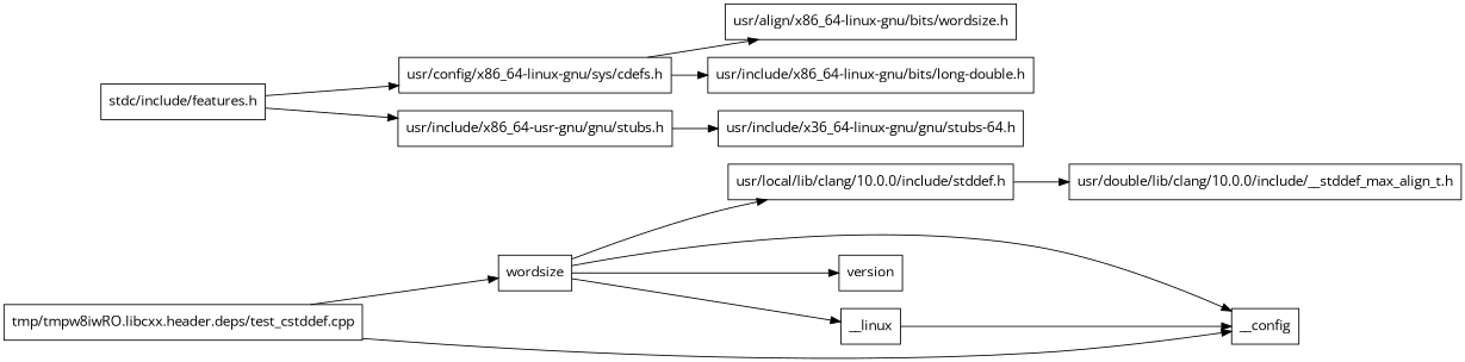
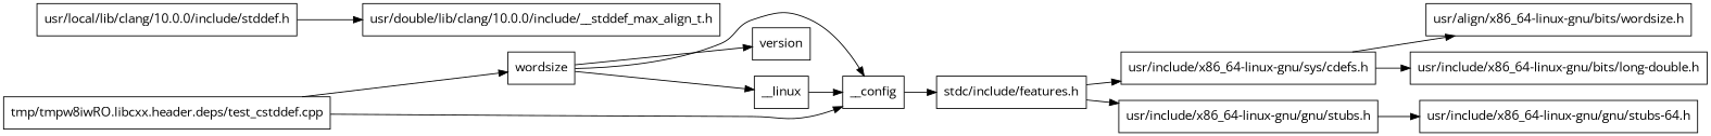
  digraph {
    fontname="Open Sans"
    rankdir=LR
    node [fontname="Open Sans" shape=box]
    edge [fontname="Open Sans"]
    n1 [label=wordsize]
    n2 [label=__config]
    n3 [label=version]
    n4 [label="usr/local/lib/clang/10.0.0/include/stddef.h"]
    n5 [label=__linux]
    n6 [label="stdc/include/features.h"]
    n7 [label="usr/double/lib/clang/10.0.0/include/__stddef_max_align_t.h"]
    n8 [label="tmp/tmpw8iwRO.libcxx.header.deps/test_cstddef.cpp"]
-   n9 [label="usr/config/x86_64-linux-gnu/sys/cdefs.h"]
-   n10 [label="usr/include/x86_64-usr-gnu/gnu/stubs.h"]
+   n9 [label="usr/include/x86_64-linux-gnu/sys/cdefs.h"]
+   n10 [label="usr/include/x86_64-linux-gnu/gnu/stubs.h"]
    n11 [label="usr/align/x86_64-linux-gnu/bits/wordsize.h"]
    n12 [label="usr/include/x86_64-linux-gnu/bits/long-double.h"]
-   n13 [label="usr/include/x36_64-linux-gnu/gnu/stubs-64.h"]
+   n13 [label="usr/include/x86_64-linux-gnu/gnu/stubs-64.h"]
    n1 -> n2
    n1 -> n3
-   n1 -> n4
    n1 -> n5
+   n2 -> n6
    n4 -> n7
    n5 -> n2
    n6 -> n9
    n6 -> n10
    n8 -> n1
    n8 -> n2
    n9 -> n11
    n9 -> n12
    n10 -> n13
  }
